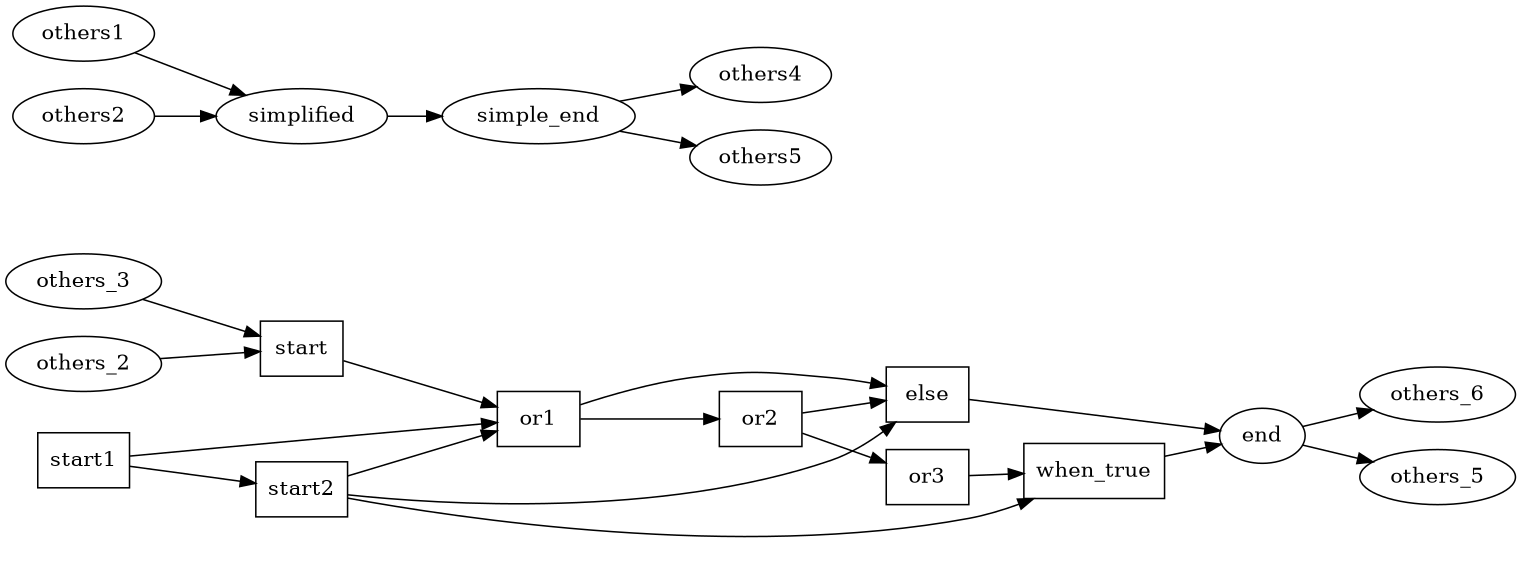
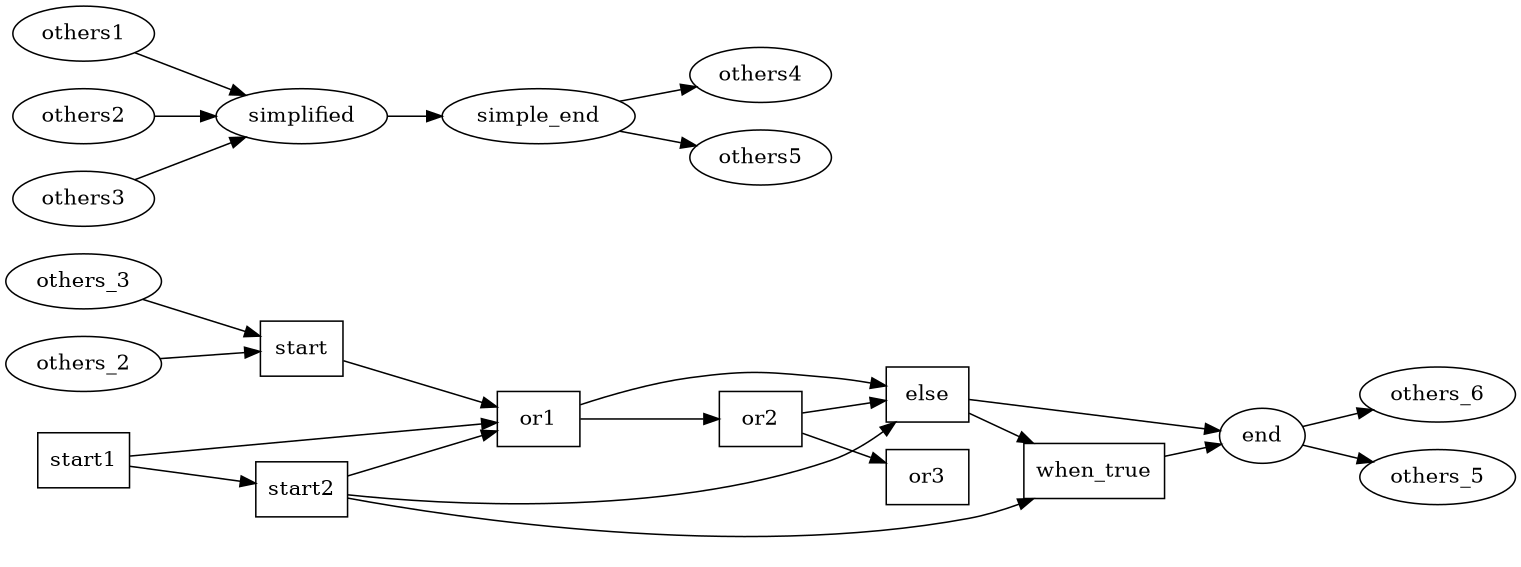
  digraph {
    rankdir=LR
    start [shape=rectangle]
    or1 [shape=rectangle]
    start1 [shape=rectangle]
    start2 [shape=rectangle]
    or2 [shape=rectangle]
    else [shape=rectangle]
    others_2
    others_3
    when_true [shape=rectangle]
    end
    n11 [label=others_6]
    others_5
    or3 [shape=rectangle]
    others1
    simplified
    simple_end
    others4
    others5
    others2
+   others3
    start -> or1
    or1 -> or2
    or1 -> else
    start1 -> or1
    start1 -> start2
    start2 -> or1
    start2 -> else
    start2 -> when_true
    or2 -> else
    or2 -> or3
    else -> end
    others_2 -> start
    others_3 -> start
    when_true -> end
    end -> n11
    end -> others_5
-   or3 -> when_true
+   else -> when_true
    others1 -> simplified
    simplified -> simple_end
    simple_end -> others4
    simple_end -> others5
    others2 -> simplified
+   others3 -> simplified
  }
